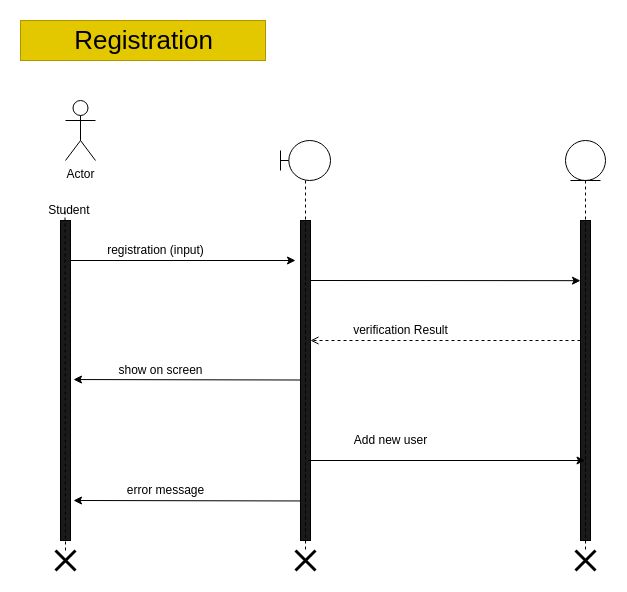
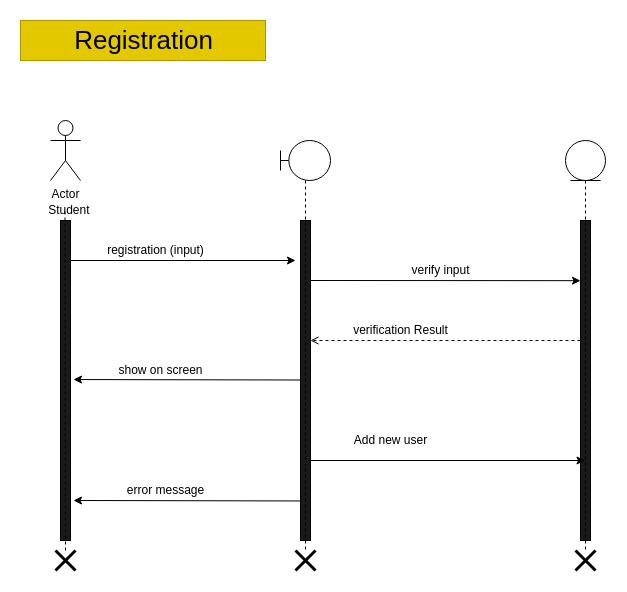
  <mxCell id="0" />
  <mxCell id="1" parent="0" />
  <mxCell id="2" value="" style="points=[];perimeter=orthogonalPerimeter;rounded=0;shadow=0;strokeWidth=1;fillColor=#1A1A1A;" vertex="1" parent="1"><mxGeometry x="60" y="220" width="10" height="320" as="geometry" /></mxCell>
  <mxCell id="3" value="" style="points=[];perimeter=orthogonalPerimeter;rounded=0;shadow=0;strokeWidth=1;fillColor=#1A1A1A;" vertex="1" parent="1"><mxGeometry x="300" y="220" width="10" height="320" as="geometry" /></mxCell>
  <mxCell id="4" value="" style="points=[];perimeter=orthogonalPerimeter;rounded=0;shadow=0;strokeWidth=1;fillColor=#1A1A1A;" vertex="1" parent="1"><mxGeometry x="580" y="220" width="10" height="320" as="geometry" /></mxCell>
- <mxCell id="5" value="Actor" style="shape=umlActor;verticalLabelPosition=bottom;verticalAlign=top;html=1;outlineConnect=0;" vertex="1" parent="1"><mxGeometry x="65" y="100" width="30" height="60" as="geometry" /></mxCell>
+ <mxCell id="5" value="Actor" style="shape=umlActor;verticalLabelPosition=bottom;verticalAlign=top;html=1;outlineConnect=0;" vertex="1" parent="1"><mxGeometry x="50" y="120" width="30" height="60" as="geometry" /></mxCell>
  <mxCell id="6" value="Student&amp;nbsp;" style="text;html=1;align=center;verticalAlign=middle;resizable=0;points=[];autosize=1;strokeColor=none;fillColor=none;" vertex="1" parent="1"><mxGeometry x="40" y="200" width="60" height="20" as="geometry" /></mxCell>
  <mxCell id="7" value="" style="endArrow=classic;html=1;entryX=-0.5;entryY=0.125;entryDx=0;entryDy=0;entryPerimeter=0;" edge="1" parent="1" target="3"><mxGeometry width="50" height="50" relative="1" as="geometry"><mxPoint x="70" y="260" as="sourcePoint" /><mxPoint x="120" y="210" as="targetPoint" /></mxGeometry></mxCell>
  <mxCell id="8" value="" style="endArrow=classic;html=1;entryX=0;entryY=0.188;entryDx=0;entryDy=0;entryPerimeter=0;" edge="1" parent="1" target="4"><mxGeometry width="50" height="50" relative="1" as="geometry"><mxPoint x="310" y="280" as="sourcePoint" /><mxPoint x="535" y="280" as="targetPoint" /></mxGeometry></mxCell>
  <mxCell id="9" value="" style="html=1;verticalAlign=bottom;labelBackgroundColor=none;endArrow=open;endFill=0;dashed=1;" edge="1" parent="1"><mxGeometry width="160" relative="1" as="geometry"><mxPoint x="580" y="340" as="sourcePoint" /><mxPoint x="310" y="340" as="targetPoint" /></mxGeometry></mxCell>
  <mxCell id="10" value="" style="endArrow=classic;html=1;entryX=1.3;entryY=0.497;entryDx=0;entryDy=0;entryPerimeter=0;" edge="1" parent="1" target="2"><mxGeometry width="50" height="50" relative="1" as="geometry"><mxPoint x="300" y="379.5" as="sourcePoint" /><mxPoint x="80" y="380.5" as="targetPoint" /></mxGeometry></mxCell>
  <mxCell id="11" value="" style="endArrow=classic;html=1;entryX=1.3;entryY=0.497;entryDx=0;entryDy=0;entryPerimeter=0;" edge="1" parent="1"><mxGeometry width="50" height="50" relative="1" as="geometry"><mxPoint x="300" y="500.46" as="sourcePoint" /><mxPoint x="73" y="500" as="targetPoint" /></mxGeometry></mxCell>
  <mxCell id="12" value="registration (input)" style="text;html=1;align=center;verticalAlign=middle;resizable=0;points=[];autosize=1;strokeColor=none;fillColor=none;" vertex="1" parent="1"><mxGeometry x="100" y="240" width="110" height="20" as="geometry" /></mxCell>
+ <mxCell id="13" value="verify input" style="text;html=1;align=center;verticalAlign=middle;resizable=0;points=[];autosize=1;strokeColor=none;fillColor=none;" vertex="1" parent="1"><mxGeometry x="405" y="260" width="70" height="20" as="geometry" /></mxCell>
  <mxCell id="14" value="verification Result" style="text;html=1;align=center;verticalAlign=middle;resizable=0;points=[];autosize=1;strokeColor=none;fillColor=none;" vertex="1" parent="1"><mxGeometry x="345" y="320" width="110" height="20" as="geometry" /></mxCell>
  <mxCell id="15" value="show on screen" style="text;html=1;align=center;verticalAlign=middle;resizable=0;points=[];autosize=1;strokeColor=none;fillColor=none;" vertex="1" parent="1"><mxGeometry x="110" y="360" width="100" height="20" as="geometry" /></mxCell>
  <mxCell id="16" value="Add new user" style="text;html=1;align=center;verticalAlign=middle;resizable=0;points=[];autosize=1;strokeColor=none;fillColor=none;" vertex="1" parent="1"><mxGeometry x="345" y="430" width="90" height="20" as="geometry" /></mxCell>
  <mxCell id="17" value="error message" style="text;html=1;align=center;verticalAlign=middle;resizable=0;points=[];autosize=1;strokeColor=none;fillColor=none;" vertex="1" parent="1"><mxGeometry x="120" y="480" width="90" height="20" as="geometry" /></mxCell>
  <mxCell id="18" value="Registration" style="text;html=1;align=center;verticalAlign=middle;resizable=0;points=[];autosize=1;strokeColor=#B09500;fillColor=#e3c800;fontSize=26;fontColor=#000000;" vertex="1" parent="1"><mxGeometry x="20" y="20" width="245" height="40" as="geometry" /></mxCell>
  <mxCell id="19" value="" style="endArrow=none;dashed=1;html=1;fontSize=26;" edge="1" parent="1"><mxGeometry width="50" height="50" relative="1" as="geometry"><mxPoint x="65" y="550" as="sourcePoint" /><mxPoint x="64.5" y="210" as="targetPoint" /></mxGeometry></mxCell>
  <mxCell id="20" value="" style="shape=umlDestroy;whiteSpace=wrap;html=1;strokeWidth=3;fontSize=26;" vertex="1" parent="1"><mxGeometry x="55" y="550" width="20" height="20" as="geometry" /></mxCell>
  <mxCell id="21" value="" style="shape=umlDestroy;whiteSpace=wrap;html=1;strokeWidth=3;fontSize=26;" vertex="1" parent="1"><mxGeometry x="295" y="550" width="20" height="20" as="geometry" /></mxCell>
  <mxCell id="22" value="" style="shape=umlDestroy;whiteSpace=wrap;html=1;strokeWidth=3;fontSize=26;" vertex="1" parent="1"><mxGeometry x="575" y="550" width="20" height="20" as="geometry" /></mxCell>
  <mxCell id="23" value="" style="shape=umlLifeline;participant=umlEntity;perimeter=lifelinePerimeter;whiteSpace=wrap;html=1;container=1;collapsible=0;recursiveResize=0;verticalAlign=top;spacingTop=36;outlineConnect=0;" vertex="1" parent="1"><mxGeometry x="565" y="140" width="40" height="410" as="geometry" /></mxCell>
  <mxCell id="24" value="" style="shape=umlLifeline;participant=umlBoundary;perimeter=lifelinePerimeter;whiteSpace=wrap;html=1;container=1;collapsible=0;recursiveResize=0;verticalAlign=top;spacingTop=36;outlineConnect=0;" vertex="1" parent="1"><mxGeometry x="280" y="140" width="50" height="410" as="geometry" /></mxCell>
  <mxCell id="25" value="" style="endArrow=classic;html=1;" edge="1" parent="1" target="23"><mxGeometry width="50" height="50" relative="1" as="geometry"><mxPoint x="307.5" y="460" as="sourcePoint" /><mxPoint x="532.5" y="460" as="targetPoint" /></mxGeometry></mxCell>
